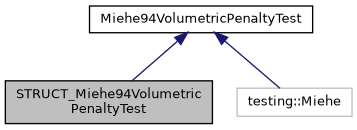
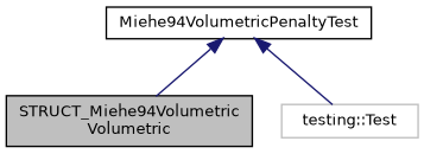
  digraph {
    node [color=black fillcolor=white fontname=Helvetica fontsize=10 shape=record style=filled]
    edge [color=midnightblue dir=back fontname=Helvetica fontsize=10 labelfontname=Helvetica labelfontsize=10 style=solid]
-   n1 [fillcolor=grey75 fontcolor=black height=0.2 label="STRUCT_Miehe94Volumetric\lPenaltyTest" width=0.4]
+   n1 [fillcolor=grey75 fontcolor=black height=0.2 label="STRUCT_Miehe94Volumetric\lVolumetric" width=0.4]
    n2 [height=0.2 label=Miehe94VolumetricPenaltyTest width=0.4]
-   n3 [color=grey75 height=0.2 label="testing::Miehe" width=0.4]
+   n3 [color=grey75 height=0.2 label="testing::Test" width=0.4]
    n2 -> n1
    n2 -> n3
  }
